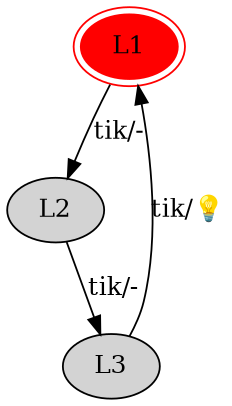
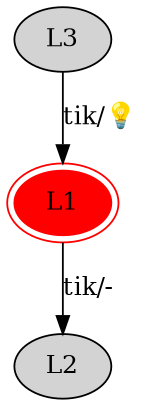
  digraph {
    node [style=filled]
    L1 [color=red peripheries=2]
    L2
    L3
    L1 -> L2 [label="tik/-"]
-   L2 -> L3 [label="tik/-"]
    L3 -> L1 [label="tik/💡"]
  }
